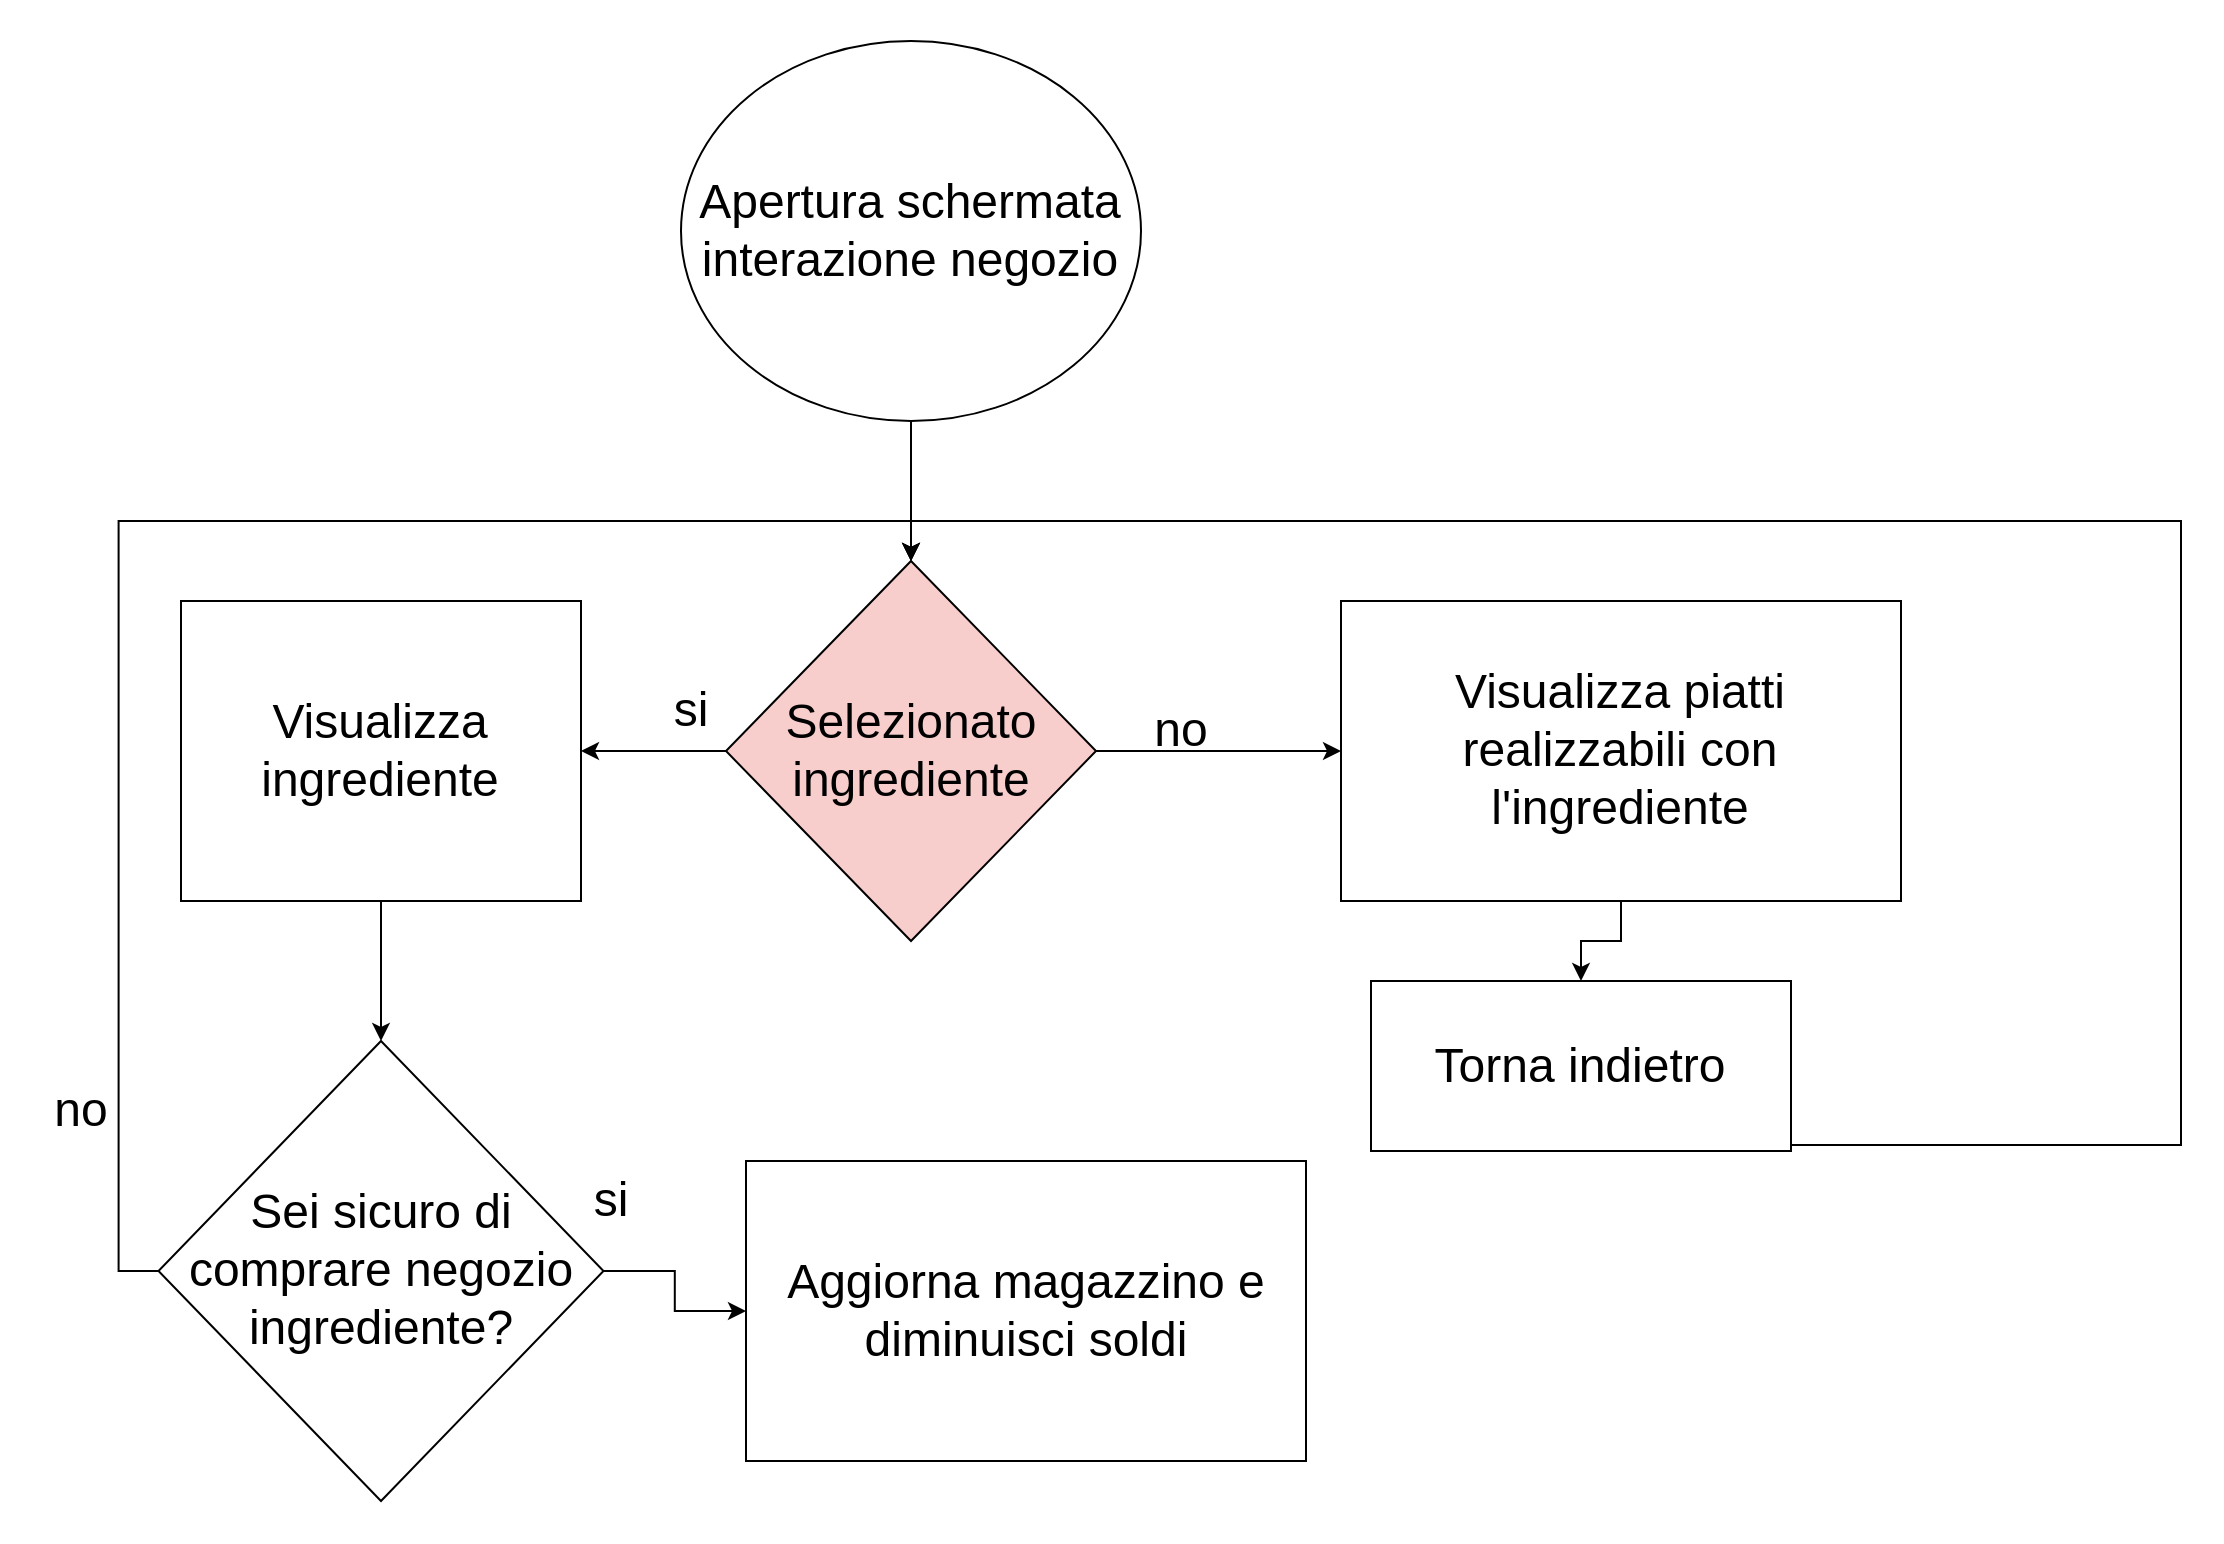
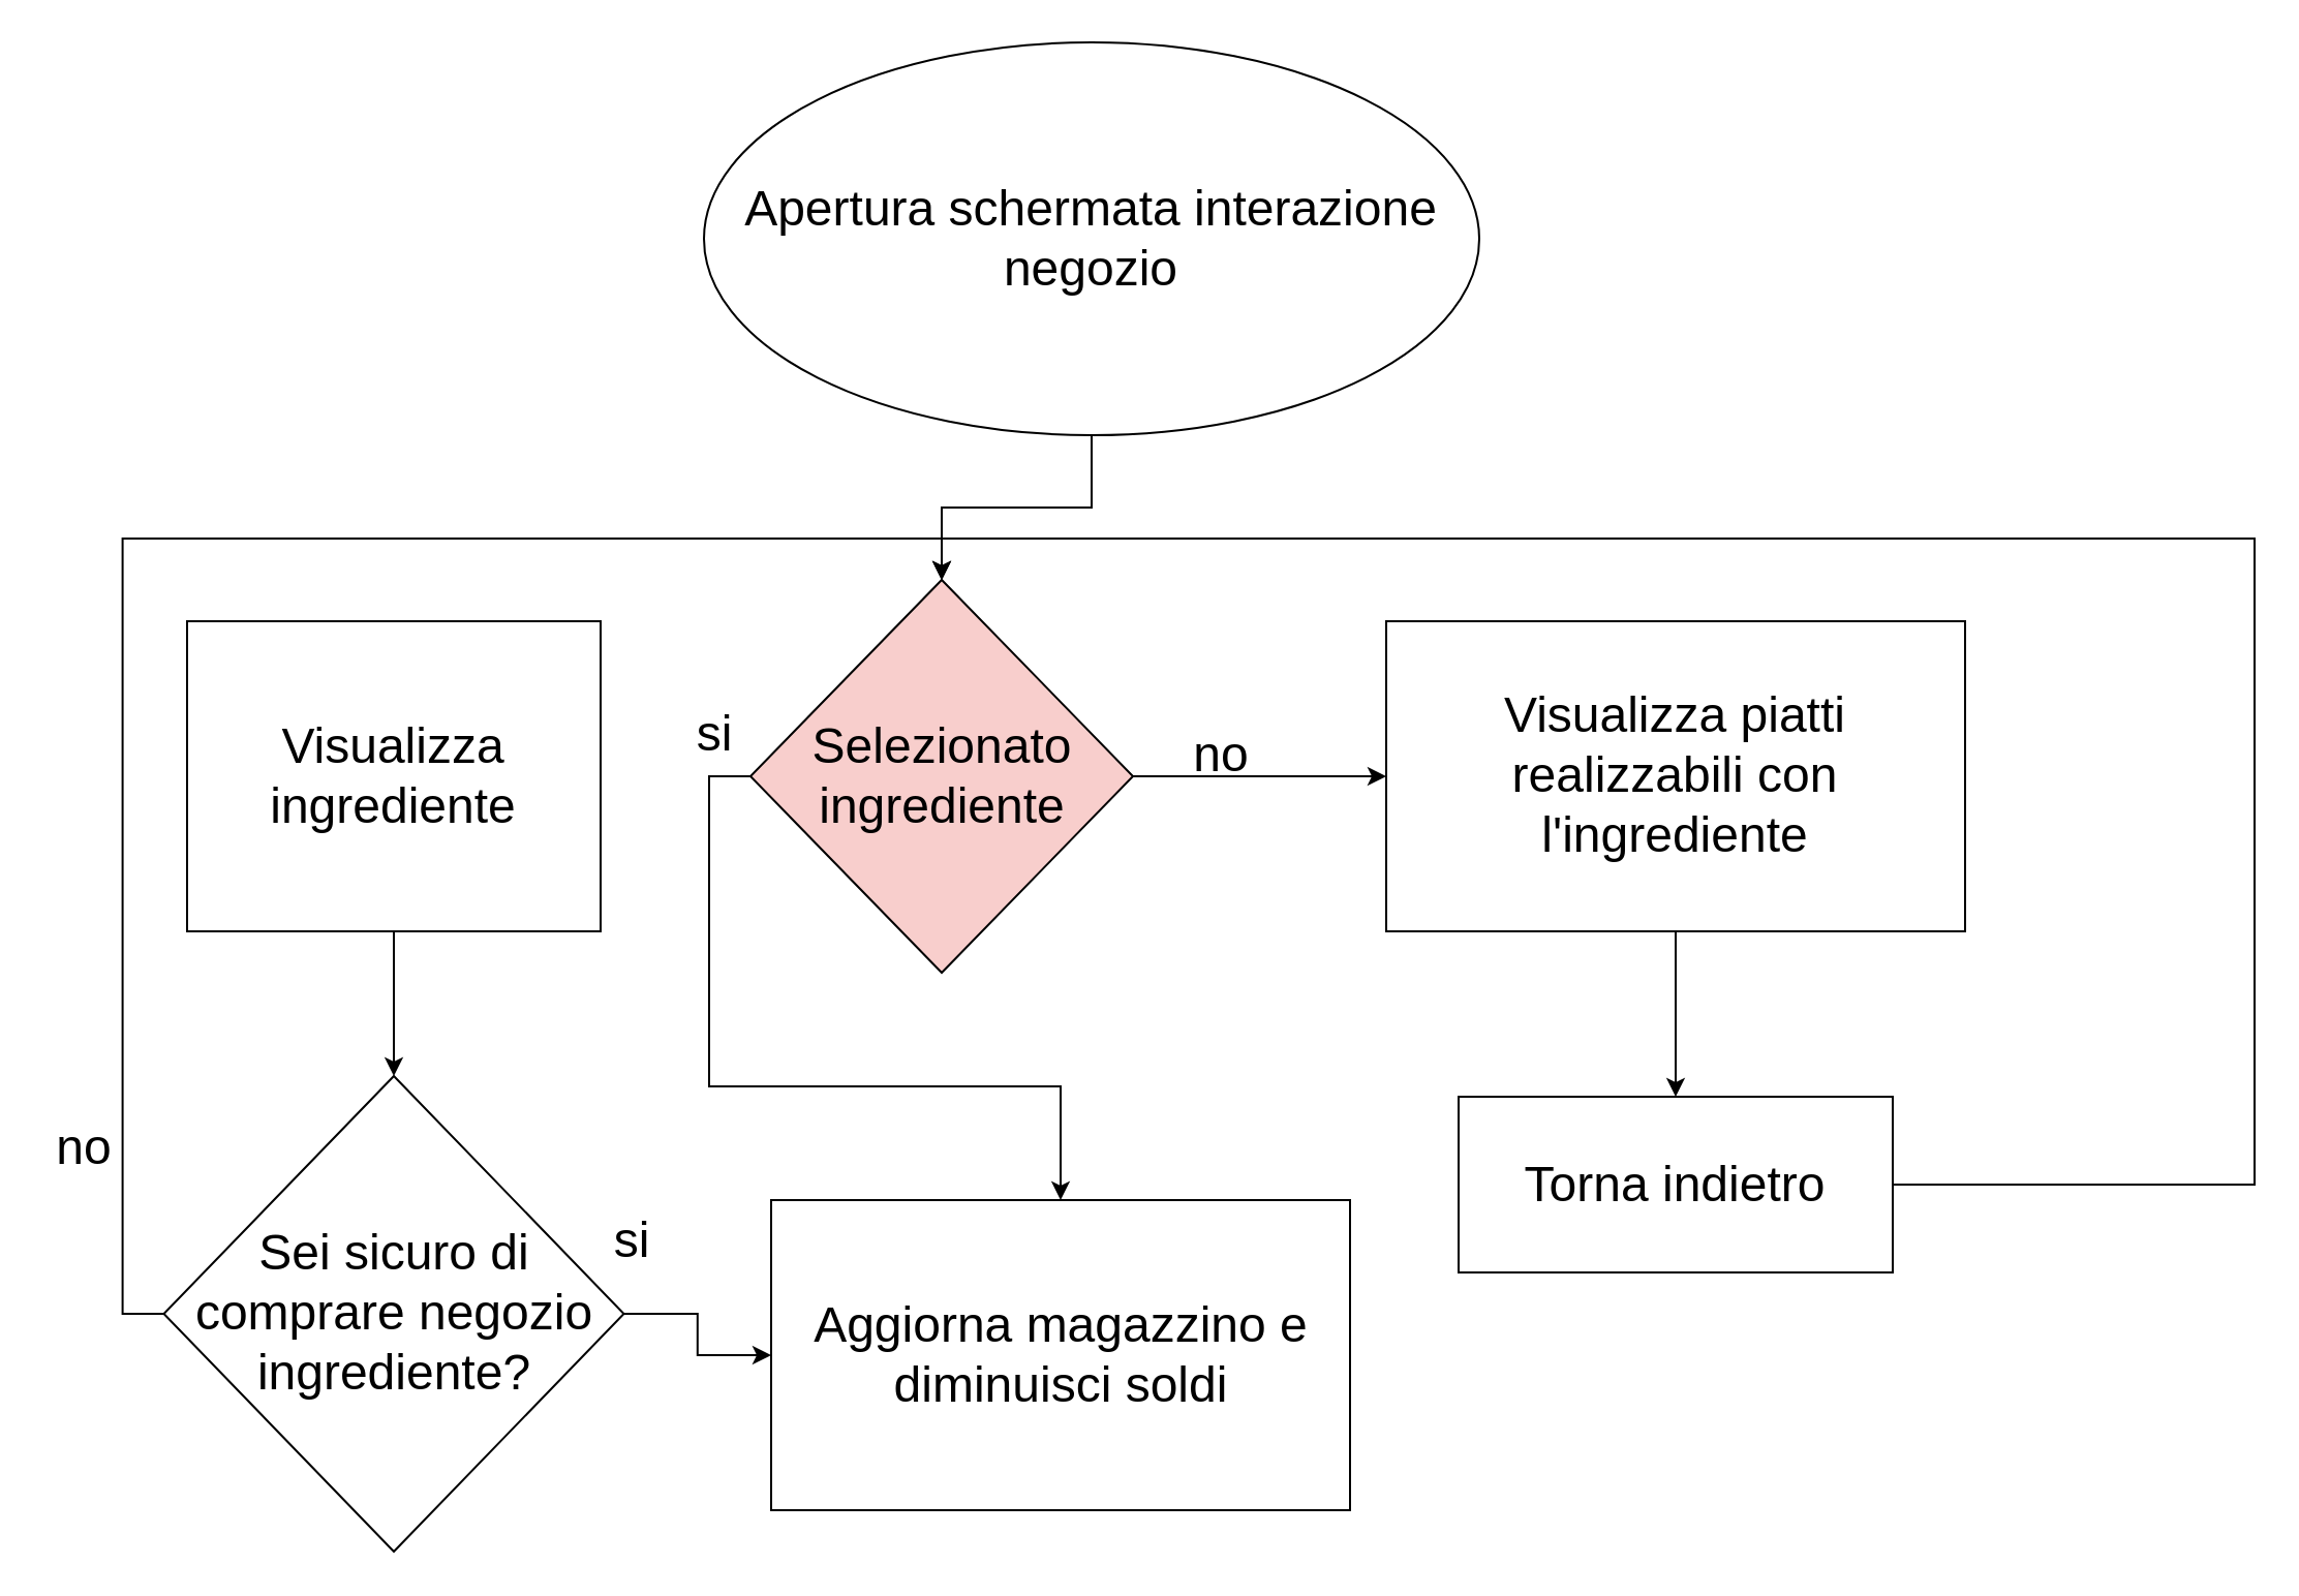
  <mxCell id="0" />
  <mxCell id="1" parent="0" />
  <mxCell id="2" style="edgeStyle=orthogonalEdgeStyle;rounded=0;orthogonalLoop=1;jettySize=auto;html=1;exitX=0.5;exitY=1;exitDx=0;exitDy=0;entryX=0.5;entryY=0;entryDx=0;entryDy=0;fontSize=24;" parent="1" source="3" target="6" edge="1"><mxGeometry relative="1" as="geometry" /></mxCell>
- <mxCell id="3" value="Apertura schermata interazione negozio" style="ellipse;whiteSpace=wrap;html=1;fontSize=24;" parent="1" vertex="1"><mxGeometry x="340" y="20" width="230" height="190" as="geometry" /></mxCell>
- <mxCell id="4" style="edgeStyle=orthogonalEdgeStyle;rounded=0;orthogonalLoop=1;jettySize=auto;html=1;exitX=0;exitY=0.5;exitDx=0;exitDy=0;fontSize=24;" parent="1" source="6" target="8" edge="1"><mxGeometry relative="1" as="geometry" /></mxCell>
+ <mxCell id="3" value="Apertura schermata interazione negozio" style="ellipse;whiteSpace=wrap;html=1;fontSize=24;" parent="1" vertex="1"><mxGeometry x="340" y="20" width="375" height="190" as="geometry" /></mxCell>
+ <mxCell id="4" style="edgeStyle=orthogonalEdgeStyle;rounded=0;orthogonalLoop=1;jettySize=auto;html=1;exitX=0;exitY=0.5;exitDx=0;exitDy=0;fontSize=24;" parent="1" source="6" target="15" edge="1"><mxGeometry relative="1" as="geometry" /></mxCell>
  <mxCell id="5" style="edgeStyle=orthogonalEdgeStyle;rounded=0;orthogonalLoop=1;jettySize=auto;html=1;exitX=1;exitY=0.5;exitDx=0;exitDy=0;fontSize=24;" parent="1" source="6" target="14" edge="1"><mxGeometry relative="1" as="geometry"><mxPoint x="682.5" y="625" as="sourcePoint" /></mxGeometry></mxCell>
  <mxCell id="6" value="Selezionato ingrediente" style="rhombus;whiteSpace=wrap;html=1;fontSize=24;fillColor=#f8cecc;" parent="1" vertex="1"><mxGeometry x="362.5" y="280" width="185" height="190" as="geometry" /></mxCell>
  <mxCell id="7" style="edgeStyle=orthogonalEdgeStyle;rounded=0;orthogonalLoop=1;jettySize=auto;html=1;exitX=0.5;exitY=1;exitDx=0;exitDy=0;fontSize=24;entryX=0.5;entryY=0;entryDx=0;entryDy=0;" parent="1" source="8" target="18" edge="1"><mxGeometry relative="1" as="geometry"><mxPoint x="190" y="510" as="targetPoint" /><mxPoint x="230" y="520" as="sourcePoint" /></mxGeometry></mxCell>
  <mxCell id="8" value="Visualizza ingrediente" style="rounded=0;whiteSpace=wrap;html=1;fontSize=24;" parent="1" vertex="1"><mxGeometry x="90" y="300" width="200" height="150" as="geometry" /></mxCell>
  <mxCell id="9" value="si" style="text;html=1;align=center;verticalAlign=middle;resizable=0;points=[];autosize=1;strokeColor=none;fillColor=none;fontSize=24;" parent="1" vertex="1"><mxGeometry x="330" y="340" width="30" height="30" as="geometry" /></mxCell>
  <mxCell id="10" style="edgeStyle=orthogonalEdgeStyle;rounded=0;orthogonalLoop=1;jettySize=auto;html=1;exitX=0.5;exitY=1;exitDx=0;exitDy=0;entryX=0.5;entryY=0;entryDx=0;entryDy=0;fontSize=24;" parent="1" source="14" target="12" edge="1"><mxGeometry relative="1" as="geometry" /></mxCell>
  <mxCell id="11" value="no" style="text;html=1;align=center;verticalAlign=middle;resizable=0;points=[];autosize=1;strokeColor=none;fillColor=none;fontSize=24;" parent="1" vertex="1"><mxGeometry x="570" y="350" width="40" height="30" as="geometry" /></mxCell>
- <mxCell id="12" value="Torna indietro" style="whiteSpace=wrap;html=1;fontSize=24;" parent="1" vertex="1"><mxGeometry x="685" y="490" width="210" height="85" as="geometry" /></mxCell>
+ <mxCell id="12" value="Torna indietro" style="whiteSpace=wrap;html=1;fontSize=24;" parent="1" vertex="1"><mxGeometry x="705" y="530" width="210" height="85" as="geometry" /></mxCell>
  <mxCell id="13" style="edgeStyle=orthogonalEdgeStyle;rounded=0;orthogonalLoop=1;jettySize=auto;html=1;exitX=1;exitY=0.5;exitDx=0;exitDy=0;fontSize=24;entryX=0.5;entryY=0;entryDx=0;entryDy=0;" parent="1" source="12" target="6" edge="1"><mxGeometry relative="1" as="geometry"><mxPoint x="721.6" y="1040" as="targetPoint" /><Array as="points"><mxPoint x="1090" y="572" /><mxPoint x="1090" y="260" /><mxPoint x="455" y="260" /></Array><mxPoint x="810" y="910" as="sourcePoint" /></mxGeometry></mxCell>
  <mxCell id="14" value="Visualizza piatti realizzabili con l'ingrediente" style="rounded=0;whiteSpace=wrap;html=1;fontSize=24;" parent="1" vertex="1"><mxGeometry x="670" y="300" width="280" height="150" as="geometry" /></mxCell>
  <mxCell id="15" value="Aggiorna magazzino e diminuisci soldi" style="rounded=0;whiteSpace=wrap;html=1;fontSize=24;" parent="1" vertex="1"><mxGeometry x="372.5" y="580" width="280" height="150" as="geometry" /></mxCell>
  <mxCell id="16" style="edgeStyle=orthogonalEdgeStyle;rounded=0;orthogonalLoop=1;jettySize=auto;html=1;exitX=0;exitY=0.5;exitDx=0;exitDy=0;fontSize=24;entryX=0.5;entryY=0;entryDx=0;entryDy=0;" parent="1" source="18" target="6" edge="1"><mxGeometry relative="1" as="geometry"><mxPoint x="20" y="625" as="targetPoint" /></mxGeometry></mxCell>
  <mxCell id="17" style="edgeStyle=orthogonalEdgeStyle;rounded=0;orthogonalLoop=1;jettySize=auto;html=1;exitX=1;exitY=0.5;exitDx=0;exitDy=0;fontSize=24;entryX=0;entryY=0.5;entryDx=0;entryDy=0;" parent="1" source="18" target="15" edge="1"><mxGeometry relative="1" as="geometry"><mxPoint x="412.5" y="875" as="sourcePoint" /><mxPoint x="350" y="590" as="targetPoint" /></mxGeometry></mxCell>
  <mxCell id="18" value="Sei sicuro di comprare negozio ingrediente?" style="rhombus;whiteSpace=wrap;html=1;fontSize=24;" parent="1" vertex="1"><mxGeometry x="78.75" y="520" width="222.5" height="230" as="geometry" /></mxCell>
  <mxCell id="19" value="si" style="text;html=1;align=center;verticalAlign=middle;resizable=0;points=[];autosize=1;strokeColor=none;fillColor=none;fontSize=24;" parent="1" vertex="1"><mxGeometry x="290" y="585" width="30" height="30" as="geometry" /></mxCell>
  <mxCell id="20" value="no" style="text;html=1;align=center;verticalAlign=middle;resizable=0;points=[];autosize=1;strokeColor=none;fillColor=none;fontSize=24;" parent="1" vertex="1"><mxGeometry x="20" y="540" width="40" height="30" as="geometry" /></mxCell>
